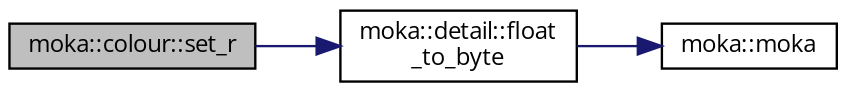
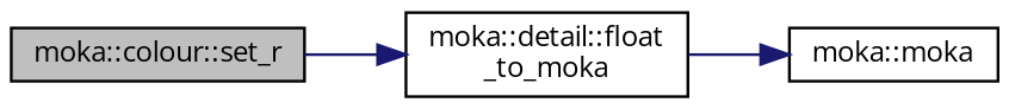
  digraph {
    fontname="Open Sans"
    rankdir=LR
    node [color=black fillcolor=white fontname="Open Sans" fontsize=10 shape=record style=filled]
    edge [color=midnightblue fontname="Open Sans" fontsize=10 labelfontname=Helvetica labelfontsize=10 style=solid]
    n1 [fillcolor=grey75 fontcolor=black height=0.2 label="moka::colour::set_r" width=0.4]
-   n2 [height=0.2 label="moka::detail::float\l_to_byte" width=0.4]
+   n2 [height=0.2 label="moka::detail::float\l_to_moka" width=0.4]
    n3 [height=0.2 label="moka::moka" width=0.4]
    n1 -> n2
    n2 -> n3
  }
